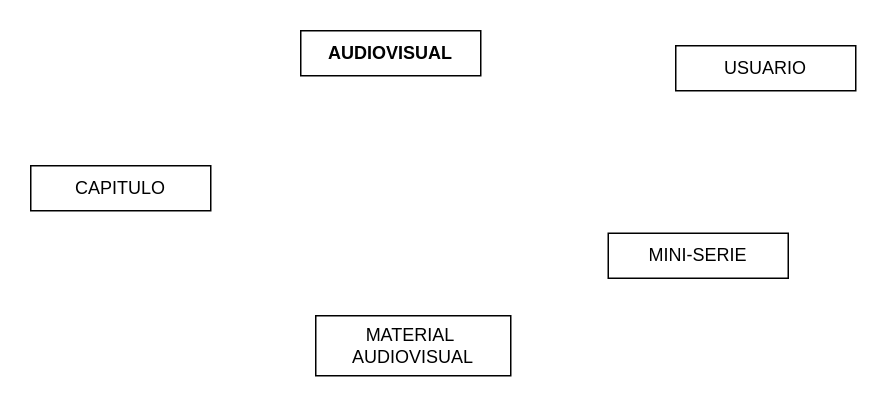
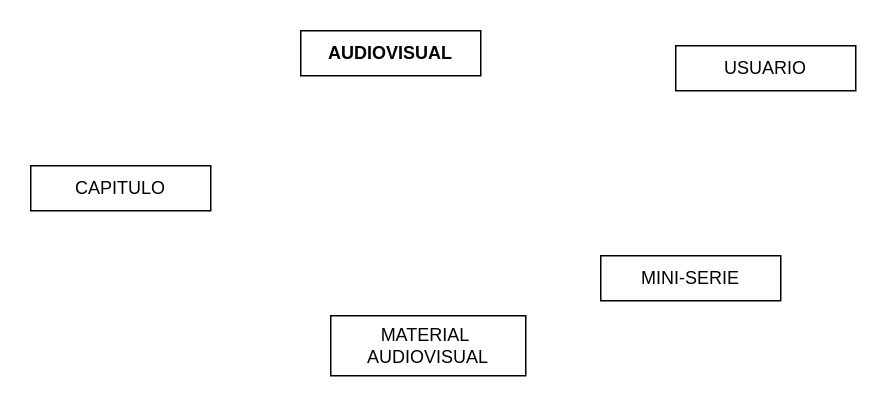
  <mxCell id="0" />
  <mxCell id="1" parent="0" />
  <mxCell id="2" value="AUDIOVISUAL" style="rounded=0;whiteSpace=wrap;html=1;fontStyle=1" vertex="1" parent="1"><mxGeometry x="200" y="20" width="120" height="30" as="geometry" /></mxCell>
  <mxCell id="3" value="USUARIO" style="rounded=0;whiteSpace=wrap;html=1;fontStyle=0" vertex="1" parent="1"><mxGeometry x="450" y="30" width="120" height="30" as="geometry" /></mxCell>
  <mxCell id="4" value="CAPITULO" style="rounded=0;whiteSpace=wrap;html=1;" vertex="1" parent="1"><mxGeometry x="20" y="110" width="120" height="30" as="geometry" /></mxCell>
- <mxCell id="5" value="MINI-SERIE" style="rounded=0;whiteSpace=wrap;html=1;" vertex="1" parent="1"><mxGeometry x="405" y="155" width="120" height="30" as="geometry" /></mxCell>
- <mxCell id="6" value="MATERIAL&amp;nbsp;&lt;div&gt;AUDIOVISUAL&lt;/div&gt;" style="rounded=0;whiteSpace=wrap;html=1;" vertex="1" parent="1"><mxGeometry x="210" y="210" width="130" height="40" as="geometry" /></mxCell>
+ <mxCell id="5" value="MINI-SERIE" style="rounded=0;whiteSpace=wrap;html=1;" vertex="1" parent="1"><mxGeometry x="400" y="170" width="120" height="30" as="geometry" /></mxCell>
+ <mxCell id="6" value="MATERIAL&amp;nbsp;&lt;div&gt;AUDIOVISUAL&lt;/div&gt;" style="rounded=0;whiteSpace=wrap;html=1;" vertex="1" parent="1"><mxGeometry x="220" y="210" width="130" height="40" as="geometry" /></mxCell>
